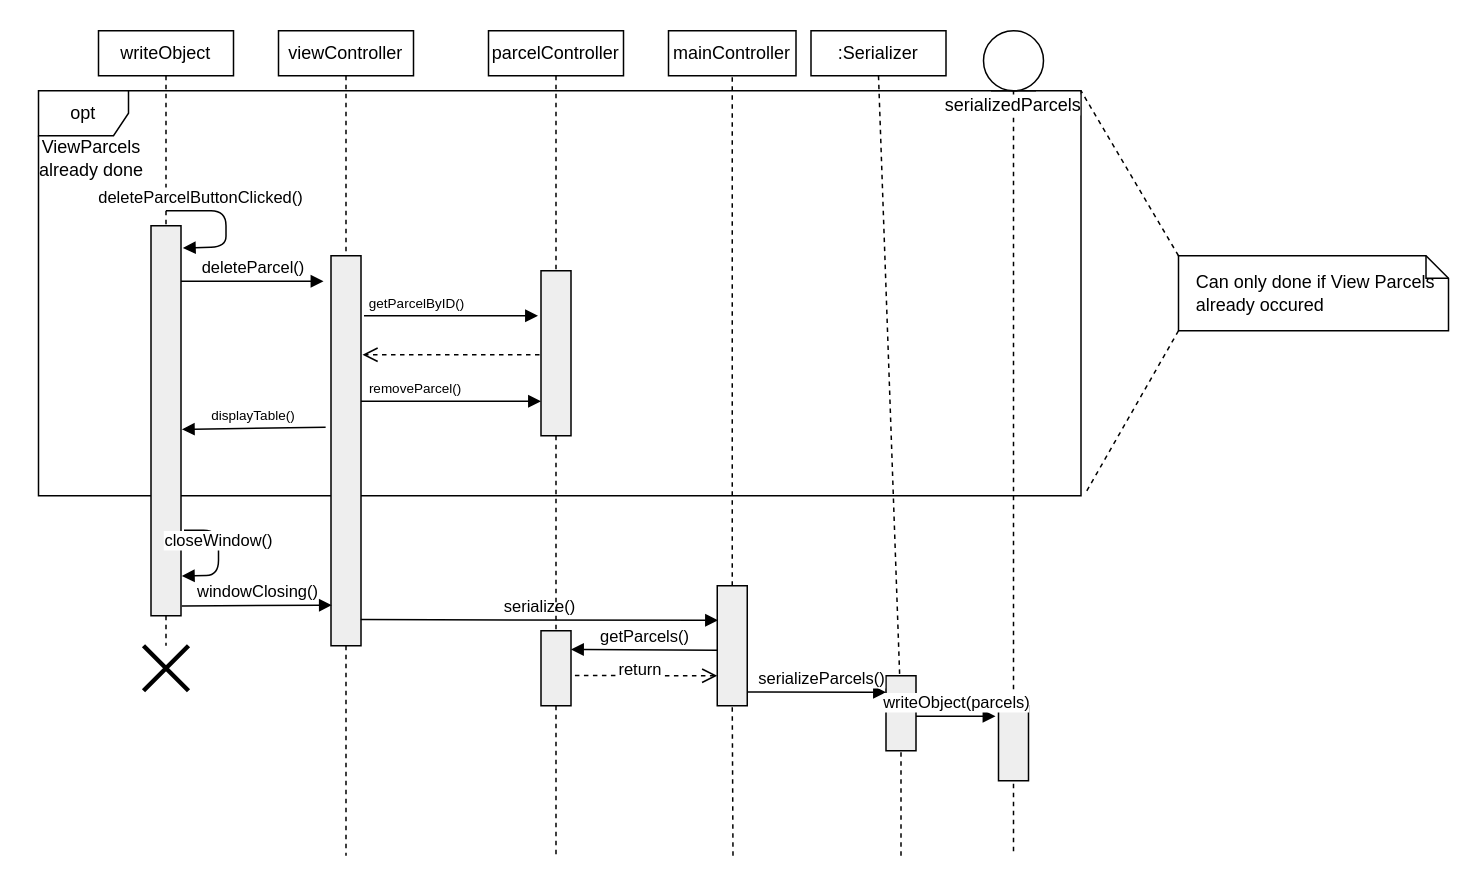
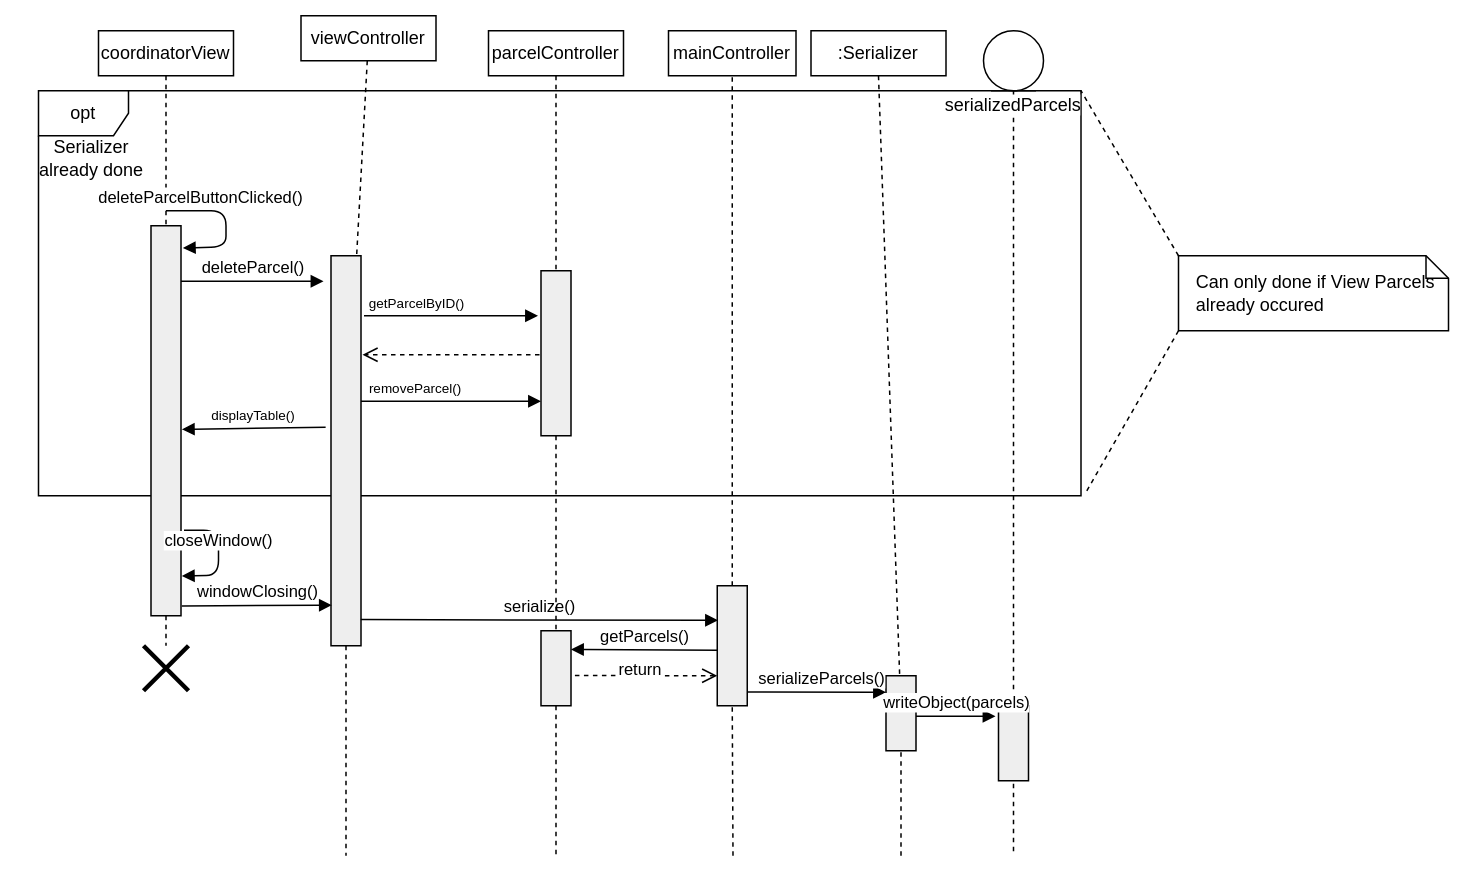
  <mxCell id="0" />
  <mxCell id="1" parent="0" />
  <mxCell id="2" value="opt" style="shape=umlFrame;whiteSpace=wrap;html=1;" parent="1" vertex="1"><mxGeometry x="25" y="60" width="695" height="270" as="geometry" /></mxCell>
  <mxCell id="3" value="parcelController" style="shape=rect;html=1;whiteSpace=wrap;align=center;" parent="1" vertex="1"><mxGeometry x="325" y="20" width="90" height="30" as="geometry" /></mxCell>
  <mxCell id="4" value="" style="edgeStyle=none;html=1;dashed=1;endArrow=none;align=center;verticalAlign=bottom;exitX=0.5;exitY=1;" parent="1" source="39" edge="1"><mxGeometry x="1" relative="1" as="geometry"><mxPoint x="370" y="570" as="targetPoint" /></mxGeometry></mxCell>
  <mxCell id="5" value=":Serializer" style="shape=rect;html=1;whiteSpace=wrap;align=center;" parent="1" vertex="1"><mxGeometry x="540" y="20" width="90" height="30" as="geometry" /></mxCell>
  <mxCell id="6" value="" style="edgeStyle=none;html=1;dashed=1;endArrow=none;align=center;verticalAlign=bottom;exitX=0.5;exitY=1;" parent="1" source="10" edge="1"><mxGeometry x="1" relative="1" as="geometry"><mxPoint x="600" y="460" as="targetPoint" /></mxGeometry></mxCell>
- <mxCell id="7" value="writeObject" style="shape=rect;html=1;whiteSpace=wrap;align=center;" parent="1" vertex="1"><mxGeometry x="65" y="20" width="90" height="30" as="geometry" /></mxCell>
+ <mxCell id="7" value="coordinatorView" style="shape=rect;html=1;whiteSpace=wrap;align=center;" parent="1" vertex="1"><mxGeometry x="65" y="20" width="90" height="30" as="geometry" /></mxCell>
  <mxCell id="8" value="" style="edgeStyle=none;html=1;dashed=1;endArrow=none;" parent="1" source="7" target="9" edge="1"><mxGeometry relative="1" as="geometry" /></mxCell>
  <mxCell id="9" value="" style="shape=rect;html=1;fillColor=#eeeeee;" parent="1" vertex="1"><mxGeometry x="100" y="150" width="20" height="260" as="geometry" /></mxCell>
  <mxCell id="10" value="" style="shape=rect;html=1;fillColor=#eeeeee;" parent="1" vertex="1"><mxGeometry x="590" y="450" width="20" height="50" as="geometry" /></mxCell>
  <mxCell id="11" value="" style="edgeStyle=none;html=1;dashed=1;endArrow=none;align=center;verticalAlign=bottom;exitX=0.5;exitY=1;" parent="1" source="5" target="10" edge="1"><mxGeometry x="1" relative="1" as="geometry"><mxPoint x="550" y="410" as="targetPoint" /><mxPoint x="550" y="50" as="sourcePoint" /></mxGeometry></mxCell>
  <mxCell id="12" value="" style="shape=rect;html=1;fillColor=#eeeeee;" parent="1" vertex="1"><mxGeometry x="360" y="180" width="20" height="110" as="geometry" /></mxCell>
  <mxCell id="13" value="" style="edgeStyle=none;html=1;dashed=1;endArrow=none;align=center;verticalAlign=bottom;exitX=0.5;exitY=1;" parent="1" source="3" target="12" edge="1"><mxGeometry x="1" relative="1" as="geometry"><mxPoint x="370" y="410" as="targetPoint" /><mxPoint x="370" y="50" as="sourcePoint" /></mxGeometry></mxCell>
  <mxCell id="14" value="serializedParcels&lt;br&gt;" style="shape=umlLifeline;participant=umlEntity;perimeter=lifelinePerimeter;whiteSpace=wrap;html=1;container=1;collapsible=0;recursiveResize=0;verticalAlign=top;spacingTop=36;labelBackgroundColor=#ffffff;outlineConnect=0;" parent="1" vertex="1"><mxGeometry x="655" y="20" width="40" height="550" as="geometry" /></mxCell>
  <mxCell id="15" value="deleteParcelButtonClicked()" style="html=1;verticalAlign=bottom;endArrow=block;entryX=1.062;entryY=0.057;entryDx=0;entryDy=0;entryPerimeter=0;" parent="1" target="9" edge="1"><mxGeometry x="-0.509" width="80" relative="1" as="geometry"><mxPoint x="110" y="140" as="sourcePoint" /><mxPoint x="119" y="229" as="targetPoint" /><Array as="points"><mxPoint x="150" y="140" /><mxPoint x="150" y="164" /></Array><mxPoint as="offset" /></mxGeometry></mxCell>
- <mxCell id="16" value="viewController" style="shape=rect;html=1;whiteSpace=wrap;align=center;" parent="1" vertex="1"><mxGeometry x="185" y="20" width="90" height="30" as="geometry" /></mxCell>
+ <mxCell id="16" value="viewController" style="shape=rect;html=1;whiteSpace=wrap;align=center;" parent="1" vertex="1"><mxGeometry x="200" y="10" width="90" height="30" as="geometry" /></mxCell>
  <mxCell id="17" value="" style="edgeStyle=none;html=1;dashed=1;endArrow=none;" parent="1" source="19" edge="1"><mxGeometry relative="1" as="geometry"><mxPoint x="230" y="570" as="targetPoint" /></mxGeometry></mxCell>
  <mxCell id="18" value="deleteParcel()" style="html=1;verticalAlign=bottom;endArrow=block;" parent="1" edge="1"><mxGeometry width="80" relative="1" as="geometry"><mxPoint x="120" y="187" as="sourcePoint" /><mxPoint x="215" y="187" as="targetPoint" /></mxGeometry></mxCell>
  <mxCell id="19" value="" style="shape=rect;html=1;fillColor=#eeeeee;" parent="1" vertex="1"><mxGeometry x="220" y="170" width="20" height="260" as="geometry" /></mxCell>
  <mxCell id="20" value="" style="edgeStyle=none;html=1;dashed=1;endArrow=none;" parent="1" source="16" target="19" edge="1"><mxGeometry relative="1" as="geometry"><mxPoint x="230" y="50" as="sourcePoint" /><mxPoint x="230" y="490" as="targetPoint" /></mxGeometry></mxCell>
  <mxCell id="21" value="getParcelByID()" style="html=1;verticalAlign=bottom;endArrow=block;fontSize=9;" parent="1" edge="1"><mxGeometry x="-0.402" width="80" relative="1" as="geometry"><mxPoint x="242" y="210" as="sourcePoint" /><mxPoint x="358" y="210" as="targetPoint" /><mxPoint as="offset" /><Array as="points" /></mxGeometry></mxCell>
  <mxCell id="22" value="" style="html=1;verticalAlign=bottom;endArrow=open;dashed=1;endSize=8;fontSize=9;" parent="1" edge="1"><mxGeometry relative="1" as="geometry"><mxPoint x="359" y="236" as="sourcePoint" /><mxPoint x="241" y="236" as="targetPoint" /><Array as="points"><mxPoint x="305" y="236" /></Array></mxGeometry></mxCell>
  <mxCell id="23" value="displayTable()" style="html=1;verticalAlign=bottom;endArrow=block;fontSize=9;exitX=-0.179;exitY=0.44;exitDx=0;exitDy=0;entryX=1.028;entryY=0.522;entryDx=0;entryDy=0;entryPerimeter=0;exitPerimeter=0;" parent="1" source="19" target="9" edge="1"><mxGeometry width="80" relative="1" as="geometry"><mxPoint x="145" y="480" as="sourcePoint" /><mxPoint x="125" y="283" as="targetPoint" /></mxGeometry></mxCell>
- <mxCell id="24" value="ViewParcels &lt;br&gt;already done" style="text;html=1;align=center;verticalAlign=middle;resizable=0;points=[];autosize=1;" parent="1" vertex="1"><mxGeometry x="20" y="90" width="80" height="30" as="geometry" /></mxCell>
+ <mxCell id="24" value="Serializer &lt;br&gt;already done" style="text;html=1;align=center;verticalAlign=middle;resizable=0;points=[];autosize=1;" parent="1" vertex="1"><mxGeometry x="20" y="90" width="80" height="30" as="geometry" /></mxCell>
  <mxCell id="25" value="Can only done if View Parcels already occured" style="shape=note;size=15;align=left;spacingLeft=10;html=1;whiteSpace=wrap;" parent="1" vertex="1"><mxGeometry x="785" y="170" width="180" height="50" as="geometry" /></mxCell>
  <mxCell id="26" value="" style="edgeStyle=none;endArrow=none;exitX=0;exitY=1;dashed=1;html=1;entryX=1.004;entryY=0.995;entryDx=0;entryDy=0;entryPerimeter=0;exitDx=0;exitDy=0;exitPerimeter=0;" parent="1" source="25" target="2" edge="1"><mxGeometry x="1" relative="1" as="geometry"><mxPoint x="745" y="140" as="targetPoint" /></mxGeometry></mxCell>
  <mxCell id="27" value="" style="edgeStyle=none;endArrow=none;exitX=0;exitY=0;dashed=1;html=1;entryX=1;entryY=0;entryDx=0;entryDy=0;entryPerimeter=0;exitDx=0;exitDy=0;exitPerimeter=0;" parent="1" source="25" target="2" edge="1"><mxGeometry x="1" relative="1" as="geometry"><mxPoint x="905" y="140" as="targetPoint" /></mxGeometry></mxCell>
  <mxCell id="28" value="removeParcel()" style="html=1;verticalAlign=bottom;endArrow=block;fontSize=9;" parent="1" edge="1"><mxGeometry x="-0.402" width="80" relative="1" as="geometry"><mxPoint x="240" y="267" as="sourcePoint" /><mxPoint x="360" y="267" as="targetPoint" /><mxPoint as="offset" /><Array as="points"><mxPoint x="355" y="267" /></Array></mxGeometry></mxCell>
  <mxCell id="29" value="closeWindow()" style="html=1;verticalAlign=bottom;endArrow=block;entryX=1.028;entryY=0.898;entryDx=0;entryDy=0;entryPerimeter=0;" parent="1" target="9" edge="1"><mxGeometry width="80" relative="1" as="geometry"><mxPoint x="122" y="353" as="sourcePoint" /><mxPoint x="415" y="320" as="targetPoint" /><Array as="points"><mxPoint x="145" y="353" /><mxPoint x="145" y="383" /></Array></mxGeometry></mxCell>
  <mxCell id="30" value="" style="shape=umlDestroy;whiteSpace=wrap;html=1;strokeWidth=3;" parent="1" vertex="1"><mxGeometry x="95" y="430" width="30" height="30" as="geometry" /></mxCell>
  <mxCell id="31" value="" style="endArrow=none;dashed=1;html=1;fontSize=9;exitX=0.5;exitY=1;exitDx=0;exitDy=0;" parent="1" source="9" target="30" edge="1"><mxGeometry width="50" height="50" relative="1" as="geometry"><mxPoint x="110" y="390" as="sourcePoint" /><mxPoint x="110" y="490" as="targetPoint" /></mxGeometry></mxCell>
  <mxCell id="32" value="windowClosing()" style="html=1;verticalAlign=bottom;endArrow=block;exitX=1.028;exitY=0.975;exitDx=0;exitDy=0;exitPerimeter=0;entryX=0.028;entryY=0.896;entryDx=0;entryDy=0;entryPerimeter=0;" parent="1" source="9" target="19" edge="1"><mxGeometry width="80" relative="1" as="geometry"><mxPoint x="335" y="320" as="sourcePoint" /><mxPoint x="415" y="320" as="targetPoint" /></mxGeometry></mxCell>
  <mxCell id="33" value="mainController" style="shape=rect;html=1;whiteSpace=wrap;align=center;" parent="1" vertex="1"><mxGeometry x="445" y="20" width="85" height="30" as="geometry" /></mxCell>
  <mxCell id="34" value="" style="shape=rect;html=1;fillColor=#eeeeee;" parent="1" vertex="1"><mxGeometry x="477.5" y="390" width="20" height="80" as="geometry" /></mxCell>
  <mxCell id="35" value="" style="endArrow=none;dashed=1;html=1;entryX=0.5;entryY=1;entryDx=0;entryDy=0;exitX=0.5;exitY=0;exitDx=0;exitDy=0;" parent="1" source="34" target="33" edge="1"><mxGeometry width="50" height="50" relative="1" as="geometry"><mxPoint x="345" y="280" as="sourcePoint" /><mxPoint x="395" y="230" as="targetPoint" /></mxGeometry></mxCell>
  <mxCell id="36" value="" style="endArrow=none;dashed=1;html=1;entryX=0.5;entryY=1;entryDx=0;entryDy=0;" parent="1" target="34" edge="1"><mxGeometry width="50" height="50" relative="1" as="geometry"><mxPoint x="488" y="570" as="sourcePoint" /><mxPoint x="395" y="230" as="targetPoint" /></mxGeometry></mxCell>
  <mxCell id="37" value="serialize()" style="html=1;verticalAlign=bottom;endArrow=block;exitX=0.993;exitY=0.933;exitDx=0;exitDy=0;exitPerimeter=0;" parent="1" source="19" edge="1"><mxGeometry width="80" relative="1" as="geometry"><mxPoint x="335" y="250" as="sourcePoint" /><mxPoint x="478" y="413" as="targetPoint" /></mxGeometry></mxCell>
  <mxCell id="38" value="serializeParcels()" style="html=1;verticalAlign=bottom;endArrow=block;exitX=1.015;exitY=0.885;exitDx=0;exitDy=0;exitPerimeter=0;" parent="1" source="34" edge="1"><mxGeometry x="0.061" width="80" relative="1" as="geometry"><mxPoint x="335" y="320" as="sourcePoint" /><mxPoint x="590" y="461" as="targetPoint" /><mxPoint as="offset" /></mxGeometry></mxCell>
  <mxCell id="39" value="" style="shape=rect;html=1;fillColor=#eeeeee;" parent="1" vertex="1"><mxGeometry x="360" y="420" width="20" height="50" as="geometry" /></mxCell>
  <mxCell id="40" value="" style="edgeStyle=none;html=1;dashed=1;endArrow=none;align=center;verticalAlign=bottom;exitX=0.5;exitY=1;" parent="1" source="12" target="39" edge="1"><mxGeometry x="1" relative="1" as="geometry"><mxPoint x="370" y="480" as="targetPoint" /><mxPoint x="370" y="290" as="sourcePoint" /></mxGeometry></mxCell>
  <mxCell id="41" value="getParcels()" style="html=1;verticalAlign=bottom;endArrow=block;entryX=1;entryY=0.25;entryDx=0;entryDy=0;" parent="1" target="39" edge="1"><mxGeometry width="80" relative="1" as="geometry"><mxPoint x="478" y="433" as="sourcePoint" /><mxPoint x="415" y="390" as="targetPoint" /><Array as="points"><mxPoint x="478" y="433" /></Array></mxGeometry></mxCell>
  <mxCell id="42" value="return" style="html=1;verticalAlign=bottom;endArrow=open;dashed=1;endSize=8;exitX=1.131;exitY=0.596;exitDx=0;exitDy=0;entryX=0;entryY=0.75;entryDx=0;entryDy=0;exitPerimeter=0;" parent="1" source="39" target="34" edge="1"><mxGeometry x="-0.093" y="-5" relative="1" as="geometry"><mxPoint x="415" y="390" as="sourcePoint" /><mxPoint x="335" y="390" as="targetPoint" /><mxPoint as="offset" /></mxGeometry></mxCell>
  <mxCell id="43" value="" style="shape=rect;html=1;fillColor=#eeeeee;" parent="1" vertex="1"><mxGeometry x="665" y="470" width="20" height="50" as="geometry" /></mxCell>
  <mxCell id="44" value="writeObject(parcels)" style="html=1;verticalAlign=bottom;endArrow=block;" parent="1" edge="1"><mxGeometry width="80" relative="1" as="geometry"><mxPoint x="610" y="477" as="sourcePoint" /><mxPoint x="663" y="477" as="targetPoint" /></mxGeometry></mxCell>
  <mxCell id="45" value="" style="endArrow=none;dashed=1;html=1;entryX=0.5;entryY=1;entryDx=0;entryDy=0;" parent="1" target="10" edge="1"><mxGeometry width="50" height="50" relative="1" as="geometry"><mxPoint x="600" y="570" as="sourcePoint" /><mxPoint x="395" y="360" as="targetPoint" /></mxGeometry></mxCell>
